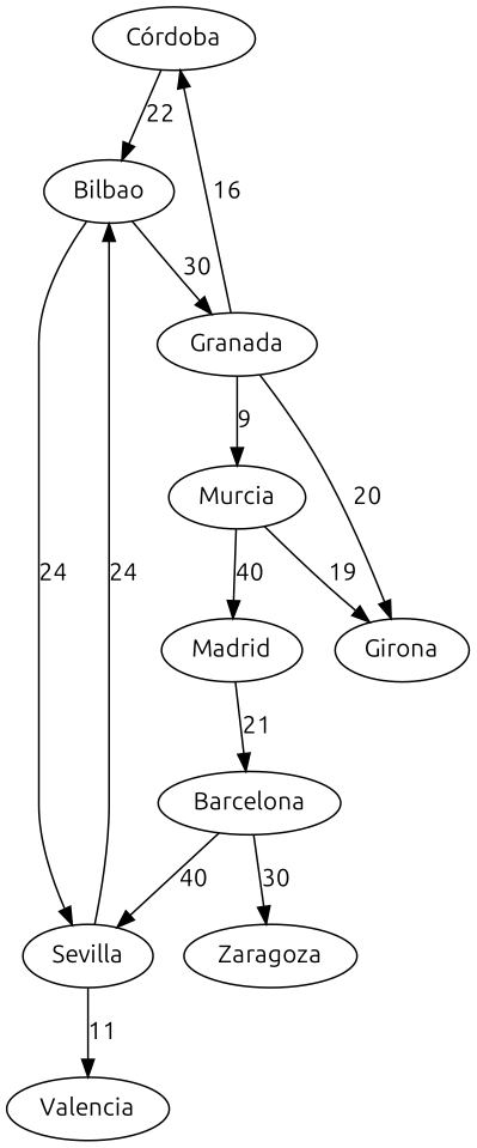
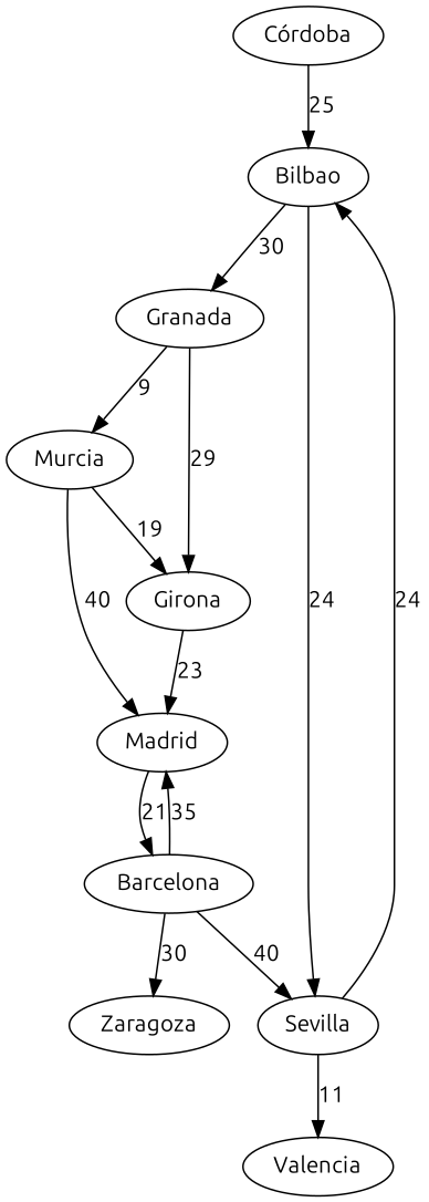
  digraph {
    fontname=Ubuntu
    node [fontname=Ubuntu]
    edge [fontname=Ubuntu]
    "Córdoba"
    Bilbao
    Granada
    Sevilla
    Murcia
    Girona
    Valencia
    Madrid
    Barcelona
    Zaragoza
-   "Córdoba" -> Bilbao [label=22]
+   "Córdoba" -> Bilbao [label=25]
    Bilbao -> Granada [label=30]
    Bilbao -> Sevilla [label=24]
-   Granada -> "Córdoba" [label=16]
    Granada -> Murcia [label=9]
-   Granada -> Girona [label=20]
+   Granada -> Girona [label=29]
    Sevilla -> Bilbao [label=24]
    Sevilla -> Valencia [label=11]
    Murcia -> Girona [label=19]
    Murcia -> Madrid [label=40]
+   Girona -> Madrid [label=23]
    Madrid -> Barcelona [label=21]
    Barcelona -> Sevilla [label=40]
+   Barcelona -> Madrid [label=35]
    Barcelona -> Zaragoza [label=30]
  }
